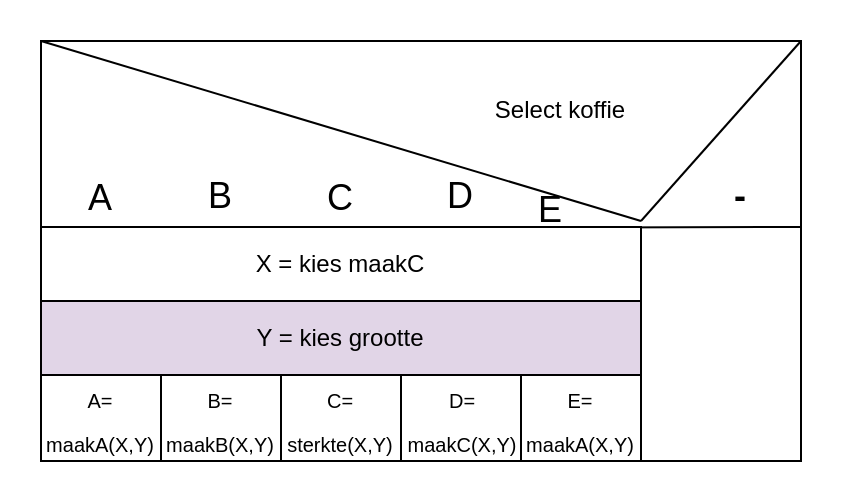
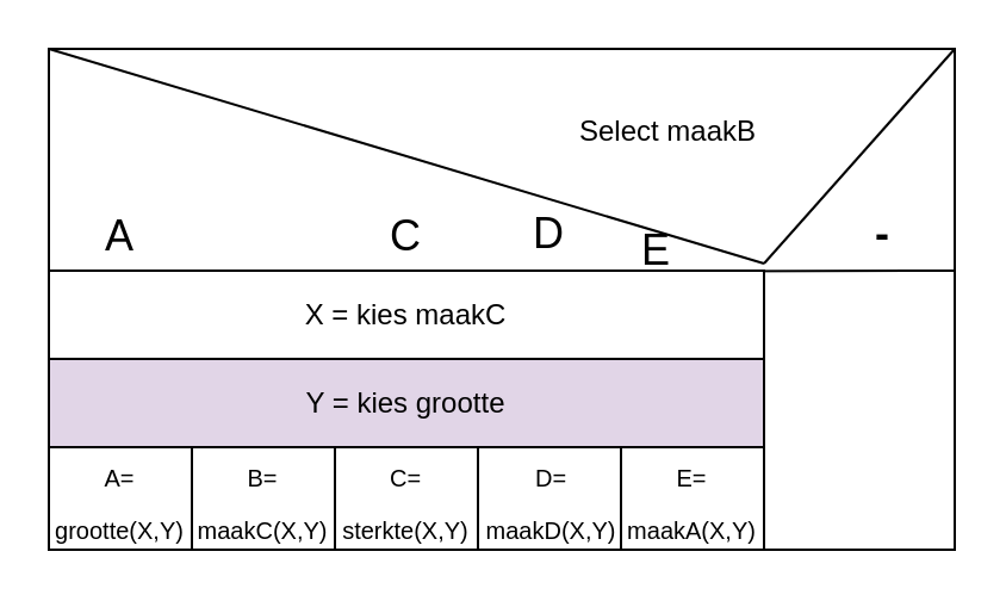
  <mxCell id="0" />
  <mxCell id="1" parent="0" />
  <mxCell id="2" value="" style="rounded=0;whiteSpace=wrap;html=1;" vertex="1" parent="1"><mxGeometry x="20" y="20" width="380" height="210" as="geometry" /></mxCell>
  <mxCell id="3" value="" style="endArrow=none;html=1;entryX=1;entryY=1;entryDx=0;entryDy=0;exitX=0;exitY=1;exitDx=0;exitDy=0;" edge="1" parent="1" source="15" target="8"><mxGeometry width="50" height="50" relative="1" as="geometry"><mxPoint x="210" y="270" as="sourcePoint" /><mxPoint x="260" y="220" as="targetPoint" /></mxGeometry></mxCell>
- <mxCell id="4" value="Select koffie" style="text;strokeColor=none;align=center;fillColor=none;html=1;verticalAlign=middle;whiteSpace=wrap;rounded=0;" vertex="1" parent="1"><mxGeometry x="230" y="40" width="100" height="30" as="geometry" /></mxCell>
+ <mxCell id="4" value="Select maakB" style="text;strokeColor=none;align=center;fillColor=none;html=1;verticalAlign=middle;whiteSpace=wrap;rounded=0;" vertex="1" parent="1"><mxGeometry x="230" y="40" width="100" height="30" as="geometry" /></mxCell>
  <mxCell id="5" value="X = kies maakC" style="rounded=0;whiteSpace=wrap;html=1;" vertex="1" parent="1"><mxGeometry x="20" y="113" width="300" height="37" as="geometry" /></mxCell>
  <mxCell id="6" value="" style="endArrow=none;html=1;entryX=0;entryY=0;entryDx=0;entryDy=0;" edge="1" parent="1" target="2"><mxGeometry width="50" height="50" relative="1" as="geometry"><mxPoint x="320" y="110" as="sourcePoint" /><mxPoint x="260" y="220" as="targetPoint" /></mxGeometry></mxCell>
  <mxCell id="7" value="" style="endArrow=none;html=1;entryX=1;entryY=0;entryDx=0;entryDy=0;" edge="1" parent="1" target="2"><mxGeometry width="50" height="50" relative="1" as="geometry"><mxPoint x="320" y="110" as="sourcePoint" /><mxPoint x="260" y="220" as="targetPoint" /></mxGeometry></mxCell>
  <mxCell id="8" value="&lt;font style=&quot;font-size: 18px;&quot;&gt;&lt;b&gt;-&lt;/b&gt;&lt;/font&gt;" style="text;strokeColor=none;align=center;fillColor=none;html=1;verticalAlign=middle;whiteSpace=wrap;rounded=0;" vertex="1" parent="1"><mxGeometry x="340" y="83" width="60" height="30" as="geometry" /></mxCell>
  <mxCell id="9" value="Y = kies grootte" style="rounded=0;whiteSpace=wrap;html=1;fillColor=#e1d5e7;" vertex="1" parent="1"><mxGeometry x="20" y="150" width="300" height="37" as="geometry" /></mxCell>
  <mxCell id="10" value="" style="rounded=0;whiteSpace=wrap;html=1;fontSize=18;" vertex="1" parent="1"><mxGeometry x="20" y="187" width="60" height="43" as="geometry" /></mxCell>
  <mxCell id="11" value="" style="rounded=0;whiteSpace=wrap;html=1;fontSize=18;" vertex="1" parent="1"><mxGeometry x="80" y="187" width="60" height="43" as="geometry" /></mxCell>
  <mxCell id="12" value="" style="rounded=0;whiteSpace=wrap;html=1;fontSize=18;" vertex="1" parent="1"><mxGeometry x="140" y="187" width="60" height="43" as="geometry" /></mxCell>
  <mxCell id="13" value="" style="rounded=0;whiteSpace=wrap;html=1;fontSize=18;" vertex="1" parent="1"><mxGeometry x="200" y="187" width="60" height="43" as="geometry" /></mxCell>
  <mxCell id="14" value="" style="rounded=0;whiteSpace=wrap;html=1;fontSize=18;" vertex="1" parent="1"><mxGeometry x="260" y="187" width="60" height="43" as="geometry" /></mxCell>
  <mxCell id="15" value="A" style="text;strokeColor=none;align=center;fillColor=none;html=1;verticalAlign=middle;whiteSpace=wrap;rounded=0;fontSize=18;" vertex="1" parent="1"><mxGeometry x="20" y="84" width="60" height="30" as="geometry" /></mxCell>
- <mxCell id="16" value="B" style="text;strokeColor=none;align=center;fillColor=none;html=1;verticalAlign=middle;whiteSpace=wrap;rounded=0;fontSize=18;" vertex="1" parent="1"><mxGeometry x="80" y="83" width="60" height="30" as="geometry" /></mxCell>
  <mxCell id="17" value="C" style="text;strokeColor=none;align=center;fillColor=none;html=1;verticalAlign=middle;whiteSpace=wrap;rounded=0;fontSize=18;" vertex="1" parent="1"><mxGeometry x="140" y="84" width="60" height="30" as="geometry" /></mxCell>
  <mxCell id="18" value="D" style="text;strokeColor=none;align=center;fillColor=none;html=1;verticalAlign=middle;whiteSpace=wrap;rounded=0;fontSize=18;" vertex="1" parent="1"><mxGeometry x="200" y="83" width="60" height="30" as="geometry" /></mxCell>
  <mxCell id="19" value="E" style="text;strokeColor=none;align=center;fillColor=none;html=1;verticalAlign=middle;whiteSpace=wrap;rounded=0;fontSize=18;" vertex="1" parent="1"><mxGeometry x="245" y="90" width="60" height="30" as="geometry" /></mxCell>
- <mxCell id="20" value="&lt;font style=&quot;font-size: 10px;&quot;&gt;A= maakA(X,Y)&lt;/font&gt;" style="text;strokeColor=none;align=center;fillColor=none;html=1;verticalAlign=middle;whiteSpace=wrap;rounded=0;fontSize=18;" vertex="1" parent="1"><mxGeometry x="20" y="193.5" width="60" height="30" as="geometry" /></mxCell>
+ <mxCell id="20" value="&lt;font style=&quot;font-size: 10px;&quot;&gt;A= grootte(X,Y)&lt;/font&gt;" style="text;strokeColor=none;align=center;fillColor=none;html=1;verticalAlign=middle;whiteSpace=wrap;rounded=0;fontSize=18;" vertex="1" parent="1"><mxGeometry x="20" y="193.5" width="60" height="30" as="geometry" /></mxCell>
  <mxCell id="21" value="&lt;font style=&quot;font-size: 10px;&quot;&gt;E= maakA(X,Y)&lt;/font&gt;" style="text;strokeColor=none;align=center;fillColor=none;html=1;verticalAlign=middle;whiteSpace=wrap;rounded=0;fontSize=18;" vertex="1" parent="1"><mxGeometry x="260" y="193.5" width="60" height="30" as="geometry" /></mxCell>
- <mxCell id="22" value="&lt;font style=&quot;font-size: 10px;&quot;&gt;D= maakC(X,Y)&lt;/font&gt;" style="text;strokeColor=none;align=center;fillColor=none;html=1;verticalAlign=middle;whiteSpace=wrap;rounded=0;fontSize=18;" vertex="1" parent="1"><mxGeometry x="201" y="193.5" width="60" height="30" as="geometry" /></mxCell>
+ <mxCell id="22" value="&lt;font style=&quot;font-size: 10px;&quot;&gt;D= maakD(X,Y)&lt;/font&gt;" style="text;strokeColor=none;align=center;fillColor=none;html=1;verticalAlign=middle;whiteSpace=wrap;rounded=0;fontSize=18;" vertex="1" parent="1"><mxGeometry x="201" y="193.5" width="60" height="30" as="geometry" /></mxCell>
  <mxCell id="23" value="&lt;font style=&quot;font-size: 10px;&quot;&gt;C= sterkte(X,Y)&lt;/font&gt;" style="text;strokeColor=none;align=center;fillColor=none;html=1;verticalAlign=middle;whiteSpace=wrap;rounded=0;fontSize=18;" vertex="1" parent="1"><mxGeometry x="140" y="193.5" width="60" height="30" as="geometry" /></mxCell>
- <mxCell id="24" value="&lt;font style=&quot;font-size: 10px;&quot;&gt;B= maakB(X,Y)&lt;/font&gt;" style="text;strokeColor=none;align=center;fillColor=none;html=1;verticalAlign=middle;whiteSpace=wrap;rounded=0;fontSize=18;" vertex="1" parent="1"><mxGeometry x="80" y="193.5" width="60" height="30" as="geometry" /></mxCell>
+ <mxCell id="24" value="&lt;font style=&quot;font-size: 10px;&quot;&gt;B= maakC(X,Y)&lt;/font&gt;" style="text;strokeColor=none;align=center;fillColor=none;html=1;verticalAlign=middle;whiteSpace=wrap;rounded=0;fontSize=18;" vertex="1" parent="1"><mxGeometry x="80" y="193.5" width="60" height="30" as="geometry" /></mxCell>
